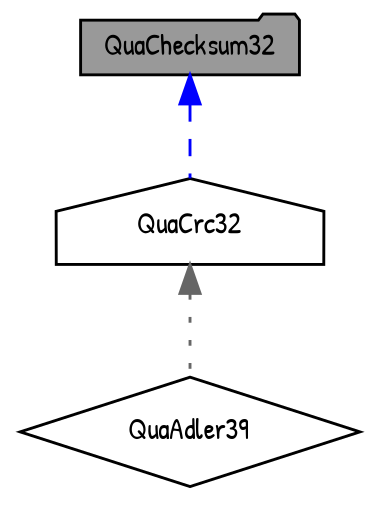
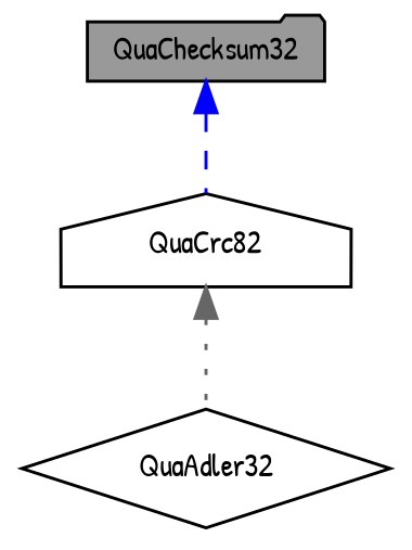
  digraph {
    fontname="Patrick Hand"
    node [color=black fillcolor=white fontname="Patrick Hand" fontsize=10 style=filled]
    edge [dir=back fontname="Patrick Hand" fontsize=10 labelfontname=Helvetica labelfontsize=10]
    n1 [fillcolor=grey60 fontcolor=black height=0.2 label=QuaChecksum32 shape=folder width=0.4]
-   n2 [height=0.2 label=QuaCrc32 shape=house width=0.4]
-   n3 [height=0.2 label=QuaAdler39 shape=diamond width=0.4]
+   n2 [height=0.2 label=QuaCrc82 shape=house width=0.4]
+   n3 [height=0.2 label=QuaAdler32 shape=diamond width=0.4]
    n1 -> n2 [color=blue style=dashed]
    n2 -> n3 [color=gray40 style=dotted]
  }
